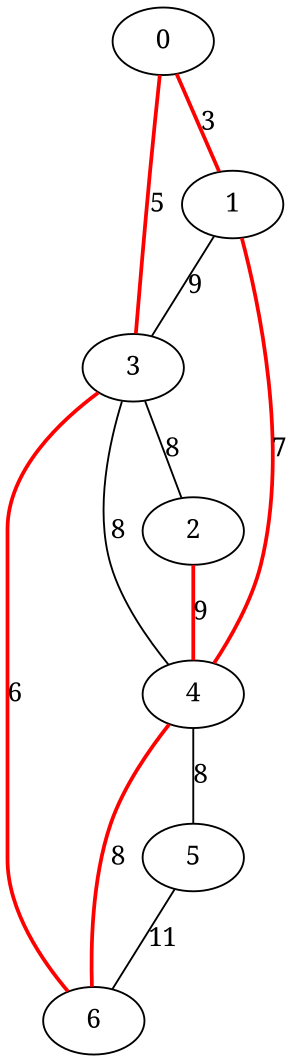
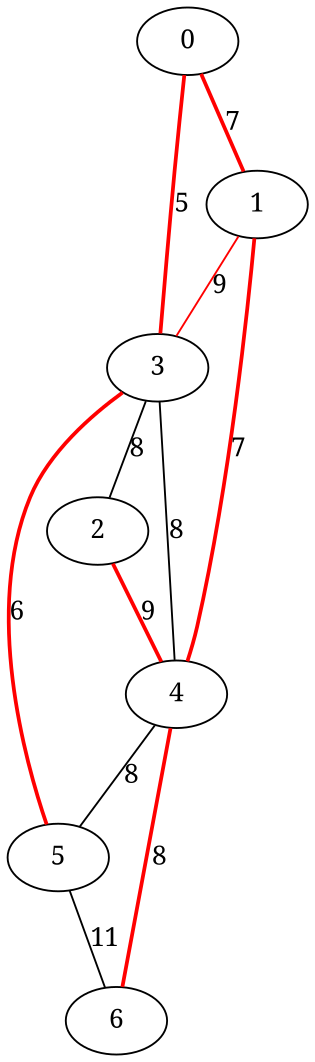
  graph {
    fontname="Noto Serif"
    node [fontname="Noto Serif"]
    edge [color=red fontname="Noto Serif" style=bold]
    0
    3
    1
    4
    5
    2
    6
    0 -- 3 [label=5]
-   0 -- 1 [label=3]
+   0 -- 1 [label=7]
    3 -- 4 [label=8 color="" style=""]
-   3 -- 6 [label=6]
+   3 -- 5 [label=6]
    3 -- 2 [label=8 color="" style=""]
-   1 -- 3 [label=9 color="" style=""]
+   1 -- 3 [label=9 style=""]
    1 -- 4 [label=7]
    4 -- 5 [label=8 color="" style=""]
    4 -- 6 [label=8]
    5 -- 6 [label=11 color="" style=""]
    2 -- 4 [label=9]
  }
